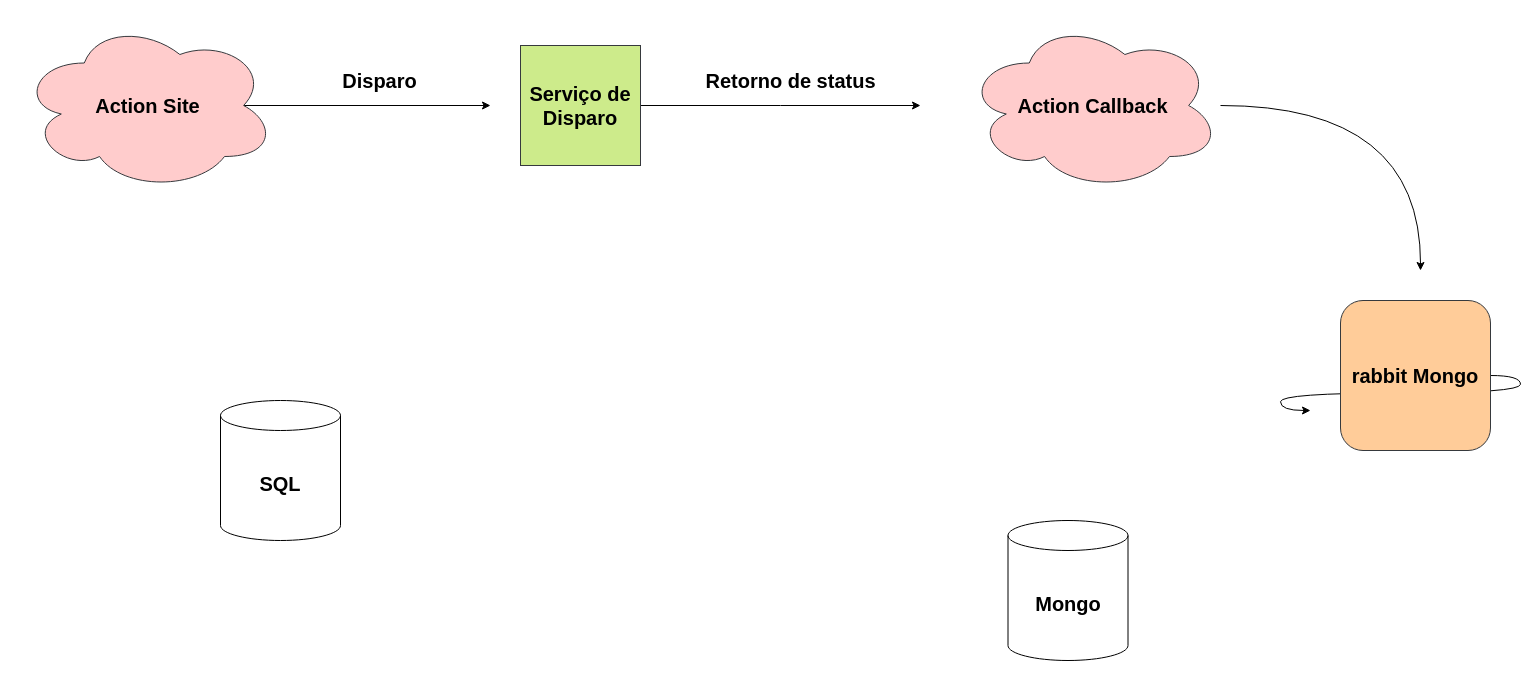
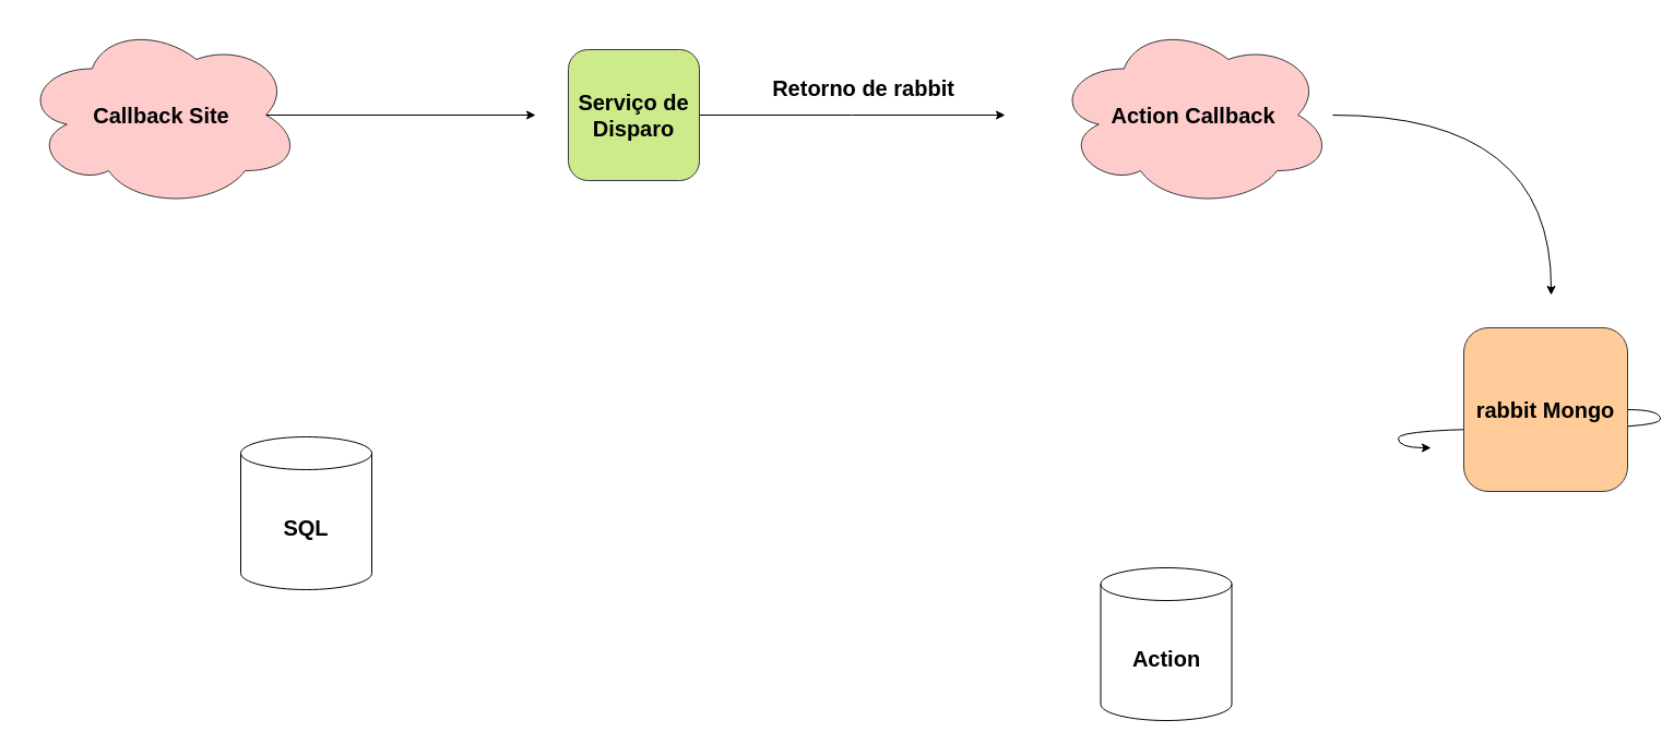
  <mxCell id="0" />
  <mxCell id="1" parent="0" />
  <mxCell id="2" style="edgeStyle=entityRelationEdgeStyle;curved=1;orthogonalLoop=1;jettySize=auto;html=1;fontSize=20;fontColor=#000;" edge="1" parent="1" source="3"><mxGeometry relative="1" as="geometry"><mxPoint x="1310" y="410" as="targetPoint" /></mxGeometry></mxCell>
  <mxCell id="3" value="&lt;b&gt;rabbit Mongo&lt;/b&gt;" style="whiteSpace=wrap;html=1;aspect=fixed;fontSize=20;fillColor=#ffcc99;strokeColor=#36393d;rounded=1;" vertex="1" parent="1"><mxGeometry x="1340" y="300" width="150" height="150" as="geometry" /></mxCell>
- <mxCell id="4" value="&lt;b&gt;Mongo&lt;/b&gt;" style="shape=cylinder3;whiteSpace=wrap;html=1;boundedLbl=1;backgroundOutline=1;size=15;fontSize=20;" vertex="1" parent="1"><mxGeometry x="1007.5" y="520" width="120" height="140" as="geometry" /></mxCell>
+ <mxCell id="4" value="&lt;b&gt;Action&lt;/b&gt;" style="shape=cylinder3;whiteSpace=wrap;html=1;boundedLbl=1;backgroundOutline=1;size=15;fontSize=20;" vertex="1" parent="1"><mxGeometry x="1007.5" y="520" width="120" height="140" as="geometry" /></mxCell>
  <mxCell id="5" value="&lt;b&gt;SQL&lt;/b&gt;" style="shape=cylinder3;whiteSpace=wrap;html=1;boundedLbl=1;backgroundOutline=1;size=15;fontSize=20;" vertex="1" parent="1"><mxGeometry x="220" y="400" width="120" height="140" as="geometry" /></mxCell>
- <mxCell id="6" value="&lt;b&gt;Disparo&lt;/b&gt;" style="text;html=1;align=center;verticalAlign=middle;resizable=0;points=[];autosize=1;strokeColor=none;fillColor=none;fontSize=20;" vertex="1" parent="1"><mxGeometry x="329" y="60" width="100" height="40" as="geometry" /></mxCell>
  <mxCell id="7" style="edgeStyle=orthogonalEdgeStyle;rounded=0;orthogonalLoop=1;jettySize=auto;html=1;fontSize=20;" edge="1" parent="1" source="8"><mxGeometry relative="1" as="geometry"><mxPoint x="920" y="105" as="targetPoint" /></mxGeometry></mxCell>
- <mxCell id="8" value="&lt;b&gt;Serviço de Disparo&lt;/b&gt;" style="whiteSpace=wrap;html=1;aspect=fixed;fontSize=20;fillColor=#cdeb8b;strokeColor=#36393d;" vertex="1" parent="1"><mxGeometry x="520" y="45" width="120" height="120" as="geometry" /></mxCell>
+ <mxCell id="8" value="&lt;b&gt;Serviço de Disparo&lt;/b&gt;" style="whiteSpace=wrap;html=1;aspect=fixed;fontSize=20;fillColor=#cdeb8b;strokeColor=#36393d;rounded=1;" vertex="1" parent="1"><mxGeometry x="520" y="45" width="120" height="120" as="geometry" /></mxCell>
  <mxCell id="9" style="edgeStyle=orthogonalEdgeStyle;rounded=0;orthogonalLoop=1;jettySize=auto;html=1;fontSize=20;exitX=0.875;exitY=0.5;exitDx=0;exitDy=0;exitPerimeter=0;" edge="1" parent="1" source="10"><mxGeometry relative="1" as="geometry"><mxPoint x="490" y="105" as="targetPoint" /></mxGeometry></mxCell>
- <mxCell id="10" value="&lt;b&gt;Action Site&lt;/b&gt;" style="ellipse;shape=cloud;whiteSpace=wrap;html=1;fontSize=20;fillColor=#ffcccc;strokeColor=#36393d;" vertex="1" parent="1"><mxGeometry x="20" y="20" width="255" height="170" as="geometry" /></mxCell>
- <mxCell id="11" value="&lt;font color=&quot;#000000&quot;&gt;&lt;b&gt;Retorno de status&lt;/b&gt;&lt;/font&gt;" style="text;html=1;align=center;verticalAlign=middle;resizable=0;points=[];autosize=1;strokeColor=none;fillColor=none;fontSize=20;fontColor=#FFF;" vertex="1" parent="1"><mxGeometry x="695" y="60" width="190" height="40" as="geometry" /></mxCell>
+ <mxCell id="10" value="&lt;b&gt;Callback Site&lt;/b&gt;" style="ellipse;shape=cloud;whiteSpace=wrap;html=1;fontSize=20;fillColor=#ffcccc;strokeColor=#36393d;" vertex="1" parent="1"><mxGeometry x="20" y="20" width="255" height="170" as="geometry" /></mxCell>
+ <mxCell id="11" value="&lt;font color=&quot;#000000&quot;&gt;&lt;b&gt;Retorno de rabbit&lt;/b&gt;&lt;/font&gt;" style="text;html=1;align=center;verticalAlign=middle;resizable=0;points=[];autosize=1;strokeColor=none;fillColor=none;fontSize=20;fontColor=#FFF;" vertex="1" parent="1"><mxGeometry x="695" y="60" width="190" height="40" as="geometry" /></mxCell>
  <mxCell id="12" style="edgeStyle=orthogonalEdgeStyle;orthogonalLoop=1;jettySize=auto;html=1;fontSize=20;fontColor=#000;curved=1;" edge="1" parent="1" source="13"><mxGeometry relative="1" as="geometry"><mxPoint x="1420" y="270" as="targetPoint" /></mxGeometry></mxCell>
  <mxCell id="13" value="&lt;b&gt;Action Callback&lt;/b&gt;" style="ellipse;shape=cloud;whiteSpace=wrap;html=1;fontSize=20;fillColor=#ffcccc;strokeColor=#36393d;" vertex="1" parent="1"><mxGeometry x="965" y="20" width="255" height="170" as="geometry" /></mxCell>
